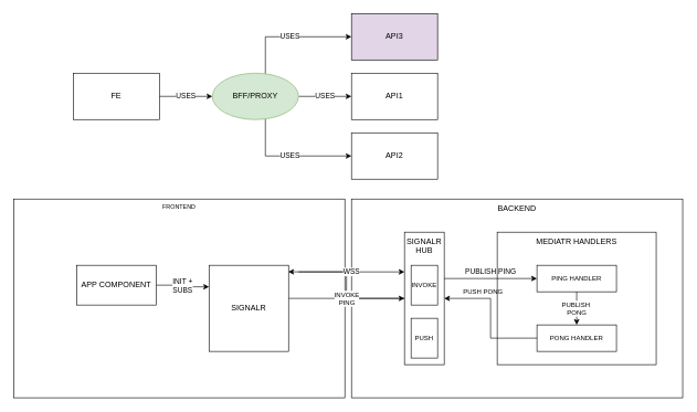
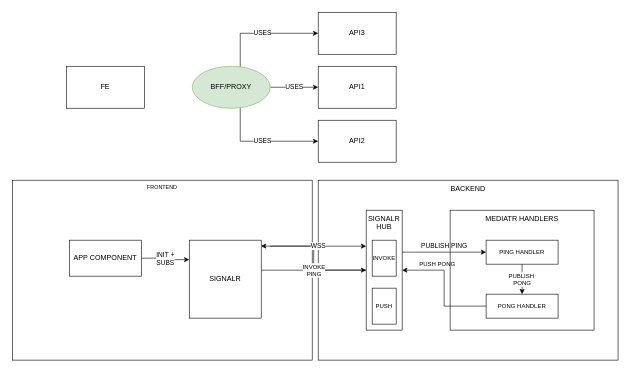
  <mxCell id="0" />
  <mxCell id="1" parent="0" />
  <mxCell id="2" value="FRONTEND" style="rounded=0;whiteSpace=wrap;html=1;fillColor=none;verticalAlign=top;fontSize=9;" vertex="1" parent="1"><mxGeometry x="20" y="300" width="500" height="300" as="geometry" /></mxCell>
  <mxCell id="3" value="BACKEND" style="rounded=0;whiteSpace=wrap;html=1;fillColor=none;verticalAlign=top;" vertex="1" parent="1"><mxGeometry x="530" y="300" width="500" height="300" as="geometry" /></mxCell>
  <mxCell id="4" style="edgeStyle=orthogonalEdgeStyle;rounded=0;orthogonalLoop=1;jettySize=auto;html=1;entryX=0.997;entryY=0.076;entryDx=0;entryDy=0;entryPerimeter=0;fontSize=10;" edge="1" parent="1" source="5" target="20"><mxGeometry relative="1" as="geometry" /></mxCell>
  <mxCell id="5" value="SIGNALR&lt;br&gt;HUB" style="rounded=0;whiteSpace=wrap;html=1;verticalAlign=top;fillColor=#ffffff;" vertex="1" parent="1"><mxGeometry x="610" y="350" width="60" height="200" as="geometry" /></mxCell>
  <mxCell id="6" value="PUSH PONG&amp;nbsp;" style="edgeStyle=orthogonalEdgeStyle;rounded=0;orthogonalLoop=1;jettySize=auto;html=1;fontSize=10;align=left;" edge="1" parent="1" source="25" target="5"><mxGeometry x="0.73" y="-10" relative="1" as="geometry"><mxPoint as="offset" /></mxGeometry></mxCell>
- <mxCell id="7" value="USES" style="edgeStyle=orthogonalEdgeStyle;rounded=0;orthogonalLoop=1;jettySize=auto;html=1;" edge="1" parent="1" source="8" target="12"><mxGeometry relative="1" as="geometry" /></mxCell>
  <mxCell id="8" value="FE" style="rounded=0;whiteSpace=wrap;html=1;" vertex="1" parent="1"><mxGeometry x="110" y="110" width="130" height="70" as="geometry" /></mxCell>
  <mxCell id="9" value="USES" style="edgeStyle=orthogonalEdgeStyle;rounded=0;orthogonalLoop=1;jettySize=auto;html=1;" edge="1" parent="1" source="12" target="13"><mxGeometry relative="1" as="geometry" /></mxCell>
  <mxCell id="10" value="USES" style="edgeStyle=orthogonalEdgeStyle;rounded=0;orthogonalLoop=1;jettySize=auto;html=1;" edge="1" parent="1" source="12" target="14"><mxGeometry relative="1" as="geometry"><Array as="points"><mxPoint x="400" y="235" /></Array></mxGeometry></mxCell>
  <mxCell id="11" value="USES" style="edgeStyle=orthogonalEdgeStyle;rounded=0;orthogonalLoop=1;jettySize=auto;html=1;entryX=0;entryY=0.5;entryDx=0;entryDy=0;" edge="1" parent="1" source="12" target="15"><mxGeometry relative="1" as="geometry"><Array as="points"><mxPoint x="400" y="55" /></Array></mxGeometry></mxCell>
  <mxCell id="12" value="BFF/PROXY" style="ellipse;whiteSpace=wrap;html=1;fillColor=#d5e8d4;strokeColor=#82b366;" vertex="1" parent="1"><mxGeometry x="320" y="110" width="130" height="70" as="geometry" /></mxCell>
  <mxCell id="13" value="API1" style="rounded=0;whiteSpace=wrap;html=1;" vertex="1" parent="1"><mxGeometry x="530" y="110" width="130" height="70" as="geometry" /></mxCell>
  <mxCell id="14" value="API2" style="rounded=0;whiteSpace=wrap;html=1;" vertex="1" parent="1"><mxGeometry x="530" y="200" width="130" height="70" as="geometry" /></mxCell>
- <mxCell id="15" value="API3" style="rounded=0;whiteSpace=wrap;html=1;fillColor=#e1d5e7;" vertex="1" parent="1"><mxGeometry x="530" y="20" width="130" height="70" as="geometry" /></mxCell>
+ <mxCell id="15" value="API3" style="rounded=0;whiteSpace=wrap;html=1;" vertex="1" parent="1"><mxGeometry x="530" y="20" width="130" height="70" as="geometry" /></mxCell>
  <mxCell id="16" value="INIT + &lt;br&gt;SUBS" style="edgeStyle=orthogonalEdgeStyle;rounded=0;orthogonalLoop=1;jettySize=auto;html=1;entryX=0;entryY=0.25;entryDx=0;entryDy=0;" edge="1" parent="1" source="17" target="20"><mxGeometry relative="1" as="geometry"><Array as="points"><mxPoint x="275" y="430" /><mxPoint x="275" y="433" /></Array></mxGeometry></mxCell>
  <mxCell id="17" value="APP COMPONENT" style="rounded=0;whiteSpace=wrap;html=1;" vertex="1" parent="1"><mxGeometry x="115" y="400" width="120" height="60" as="geometry" /></mxCell>
  <mxCell id="18" value="WSS" style="edgeStyle=orthogonalEdgeStyle;rounded=0;orthogonalLoop=1;jettySize=auto;html=1;" edge="1" parent="1" target="5"><mxGeometry relative="1" as="geometry"><mxPoint x="450" y="410" as="sourcePoint" /><Array as="points"><mxPoint x="450" y="410" /><mxPoint x="450" y="410" /></Array></mxGeometry></mxCell>
  <mxCell id="19" value="INVOKE &lt;br style=&quot;font-size: 10px;&quot;&gt;PING" style="edgeStyle=orthogonalEdgeStyle;rounded=0;orthogonalLoop=1;jettySize=auto;html=1;fontSize=10;" edge="1" parent="1" source="20" target="5"><mxGeometry relative="1" as="geometry"><mxPoint x="515" y="430" as="targetPoint" /><Array as="points"><mxPoint x="490" y="450" /><mxPoint x="490" y="450" /></Array></mxGeometry></mxCell>
  <mxCell id="20" value="SIGNALR" style="rounded=0;whiteSpace=wrap;html=1;" vertex="1" parent="1"><mxGeometry x="315" y="400" width="120" height="130" as="geometry" /></mxCell>
  <mxCell id="21" value="PUBLISH PING" style="edgeStyle=orthogonalEdgeStyle;rounded=0;orthogonalLoop=1;jettySize=auto;html=1;entryX=0;entryY=0.5;entryDx=0;entryDy=0;" edge="1" parent="1" source="5" target="24"><mxGeometry y="10" relative="1" as="geometry"><Array as="points"><mxPoint x="680" y="420" /><mxPoint x="680" y="420" /></Array><mxPoint as="offset" /></mxGeometry></mxCell>
  <mxCell id="22" value="MEDIATR&amp;nbsp;HANDLERS" style="rounded=0;whiteSpace=wrap;html=1;fillColor=none;verticalAlign=top;" vertex="1" parent="1"><mxGeometry x="750" y="350" width="240" height="200" as="geometry" /></mxCell>
  <mxCell id="23" value="PUBLISH&amp;nbsp;&lt;br&gt;PONG" style="edgeStyle=orthogonalEdgeStyle;rounded=0;orthogonalLoop=1;jettySize=auto;html=1;fontSize=10;entryX=0.5;entryY=0;entryDx=0;entryDy=0;" edge="1" parent="1" source="24" target="25"><mxGeometry relative="1" as="geometry"><mxPoint x="870" y="470" as="targetPoint" /></mxGeometry></mxCell>
  <mxCell id="24" value="PING HANDLER" style="rounded=0;whiteSpace=wrap;html=1;fillColor=none;fontSize=10;" vertex="1" parent="1"><mxGeometry x="810" y="400" width="120" height="40" as="geometry" /></mxCell>
  <mxCell id="25" value="PONG HANDLER" style="rounded=0;whiteSpace=wrap;html=1;fillColor=none;fontSize=10;" vertex="1" parent="1"><mxGeometry x="810" y="490" width="120" height="40" as="geometry" /></mxCell>
  <mxCell id="26" value="INVOKE" style="rounded=0;whiteSpace=wrap;html=1;fillColor=none;fontSize=10;" vertex="1" parent="1"><mxGeometry x="620" y="400" width="40" height="60" as="geometry" /></mxCell>
  <mxCell id="27" value="PUSH" style="rounded=0;whiteSpace=wrap;html=1;fillColor=#ffffff;fontSize=10;" vertex="1" parent="1"><mxGeometry x="620" y="480" width="40" height="60" as="geometry" /></mxCell>
